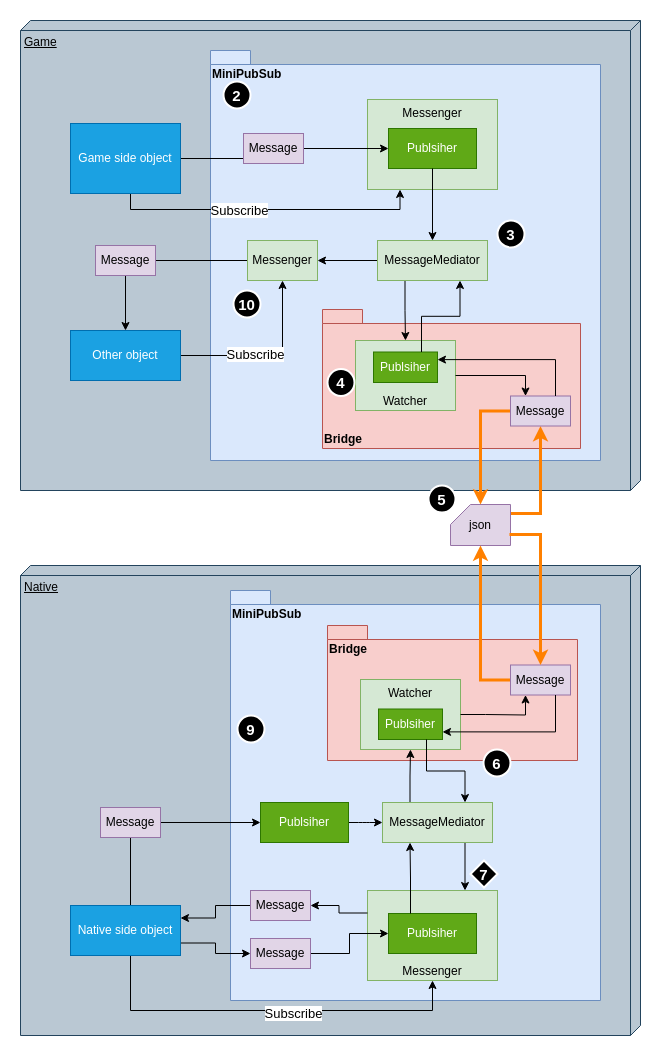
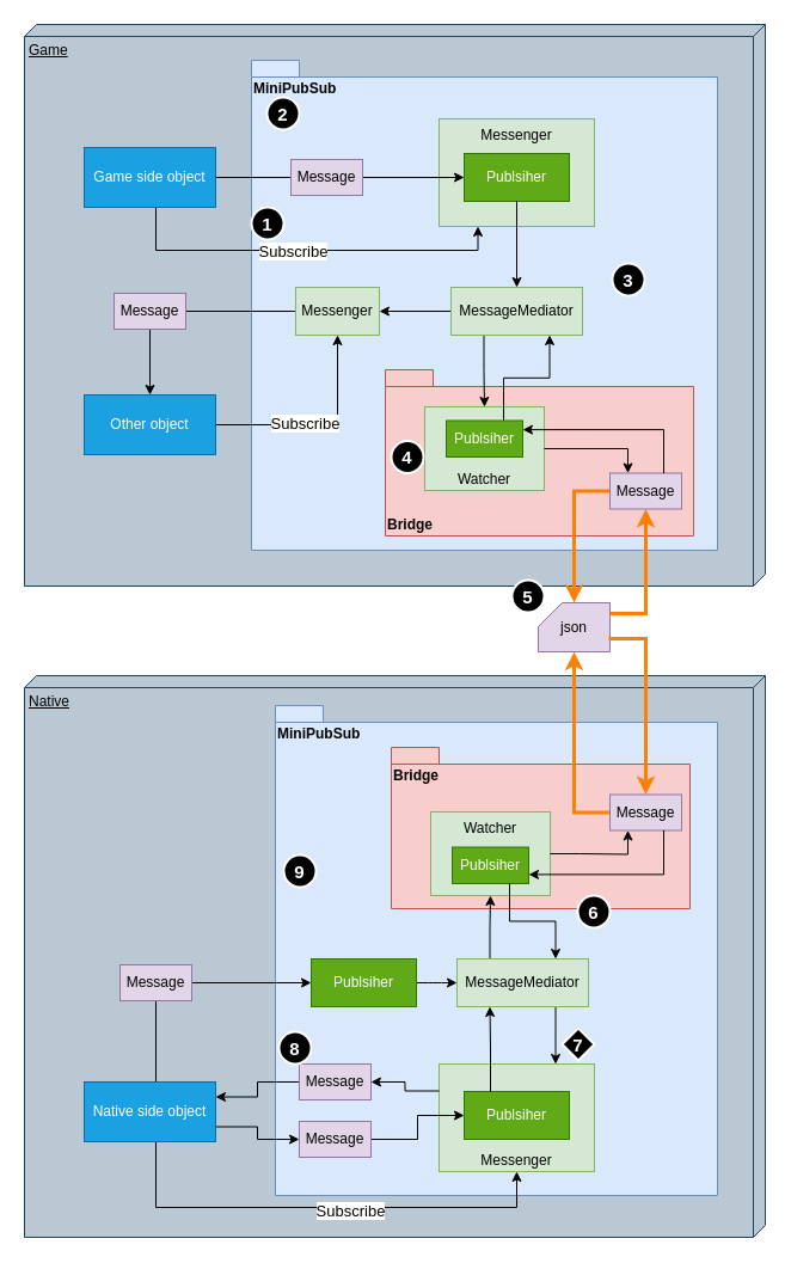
  <mxCell id="0" />
  <mxCell id="1" parent="0" />
  <mxCell id="2" value="Game" style="verticalAlign=top;align=left;spacingTop=8;spacingLeft=2;spacingRight=12;shape=cube;size=10;direction=south;fontStyle=4;html=1;whiteSpace=wrap;rotation=0;labelBackgroundColor=none;rounded=0;fillStyle=auto;fillColor=#bac8d3;strokeColor=#23445d;" parent="1" vertex="1"><mxGeometry x="20" y="20" width="620" height="470" as="geometry" /></mxCell>
  <mxCell id="3" value="Native" style="verticalAlign=top;align=left;spacingTop=8;spacingLeft=2;spacingRight=12;shape=cube;size=10;direction=south;fontStyle=4;html=1;whiteSpace=wrap;rotation=0;labelBackgroundColor=none;rounded=0;fillColor=#bac8d3;strokeColor=#23445d;" parent="1" vertex="1"><mxGeometry x="20" y="565" width="620" height="470" as="geometry" /></mxCell>
  <mxCell id="4" value="MiniPubSub" style="shape=folder;fontStyle=1;spacingTop=10;tabWidth=40;tabHeight=14;tabPosition=left;html=1;whiteSpace=wrap;fillColor=#dae8fc;strokeColor=#6c8ebf;verticalAlign=top;align=left;rounded=0;" parent="1" vertex="1"><mxGeometry x="210" y="50" width="390" height="410" as="geometry" /></mxCell>
  <mxCell id="5" value="Game Bridge" style="shape=folder;fontStyle=1;spacingTop=10;tabWidth=40;tabHeight=14;tabPosition=left;html=1;whiteSpace=wrap;fillColor=#d5e8d4;strokeColor=#82b366;rounded=0;" parent="1" vertex="1"><mxGeometry x="492" y="624" width="70" height="50" as="geometry" /></mxCell>
  <mxCell id="6" value="Bridge" style="shape=folder;fontStyle=1;spacingTop=10;tabWidth=40;tabHeight=14;tabPosition=left;html=1;whiteSpace=wrap;fillColor=#f8cecc;strokeColor=#b85450;verticalAlign=bottom;align=left;rounded=0;" parent="1" vertex="1"><mxGeometry x="322" y="309" width="258" height="139" as="geometry" /></mxCell>
  <mxCell id="7" style="edgeStyle=orthogonalEdgeStyle;rounded=0;orthogonalLoop=1;jettySize=auto;html=1;entryX=1;entryY=0.5;entryDx=0;entryDy=0;" parent="1" source="9" target="45" edge="1"><mxGeometry relative="1" as="geometry" /></mxCell>
  <mxCell id="8" style="edgeStyle=orthogonalEdgeStyle;rounded=0;orthogonalLoop=1;jettySize=auto;html=1;exitX=0.25;exitY=1;exitDx=0;exitDy=0;" parent="1" source="9" target="58" edge="1"><mxGeometry relative="1" as="geometry" /></mxCell>
  <mxCell id="9" value="MessageMediator" style="html=1;whiteSpace=wrap;labelBackgroundColor=none;fillColor=#d5e8d4;strokeColor=#82b366;rounded=0;" parent="1" vertex="1"><mxGeometry x="377" y="240" width="110" height="40" as="geometry" /></mxCell>
  <mxCell id="10" value="" style="group;rounded=0;" parent="1" vertex="1" connectable="0"><mxGeometry x="362" y="99" width="130" height="90" as="geometry" /></mxCell>
  <mxCell id="11" value="Messenger" style="html=1;whiteSpace=wrap;labelBackgroundColor=none;fillColor=#d5e8d4;strokeColor=#82b366;verticalAlign=top;horizontal=1;align=center;rounded=0;" parent="10" vertex="1"><mxGeometry x="5" width="130" height="90" as="geometry" /></mxCell>
  <mxCell id="12" value="Publsiher" style="html=1;whiteSpace=wrap;labelBackgroundColor=none;fillColor=#60a917;strokeColor=#2D7600;fontColor=#ffffff;rounded=0;" parent="10" vertex="1"><mxGeometry x="26" y="29" width="88" height="40" as="geometry" /></mxCell>
  <mxCell id="13" style="edgeStyle=orthogonalEdgeStyle;rounded=0;orthogonalLoop=1;jettySize=auto;html=1;entryX=0;entryY=0.5;entryDx=0;entryDy=0;" parent="1" source="16" target="12" edge="1"><mxGeometry relative="1" as="geometry" /></mxCell>
  <mxCell id="14" style="edgeStyle=orthogonalEdgeStyle;orthogonalLoop=1;jettySize=auto;html=1;exitX=1;exitY=0.75;exitDx=0;exitDy=0;entryX=0.25;entryY=1;entryDx=0;entryDy=0;rounded=0;curved=0;" parent="1" source="16" target="11" edge="1"><mxGeometry relative="1" as="geometry"><Array as="points"><mxPoint x="130" y="161" /><mxPoint x="130" y="209" /><mxPoint x="399" y="209" /></Array></mxGeometry></mxCell>
  <mxCell id="15" value="&lt;font style=&quot;font-size: 13px;&quot;&gt;Subscribe&lt;/font&gt;" style="edgeLabel;html=1;align=center;verticalAlign=middle;resizable=0;points=[];" parent="14" vertex="1" connectable="0"><mxGeometry x="0.099" relative="1" as="geometry"><mxPoint as="offset" /></mxGeometry></mxCell>
- <mxCell id="16" value="Game side object" style="html=1;whiteSpace=wrap;fillColor=#1ba1e2;fontColor=#ffffff;strokeColor=#006EAF;rounded=0;" parent="1" vertex="1"><mxGeometry x="70" y="123" width="110" height="70" as="geometry" /></mxCell>
+ <mxCell id="16" value="Game side object" style="html=1;whiteSpace=wrap;fillColor=#1ba1e2;fontColor=#ffffff;strokeColor=#006EAF;rounded=0;" parent="1" vertex="1"><mxGeometry x="70" y="123" width="110" height="50" as="geometry" /></mxCell>
  <mxCell id="17" value="Message" style="html=1;whiteSpace=wrap;labelBackgroundColor=none;fillColor=#e1d5e7;strokeColor=#9673a6;rounded=0;" parent="1" vertex="1"><mxGeometry x="243" y="133" width="60" height="30" as="geometry" /></mxCell>
  <mxCell id="18" style="edgeStyle=orthogonalEdgeStyle;rounded=0;orthogonalLoop=1;jettySize=auto;html=1;exitX=0.967;exitY=0.22;exitDx=0;exitDy=0;exitPerimeter=0;entryX=0.5;entryY=1;entryDx=0;entryDy=0;strokeColor=#FF8000;strokeWidth=3;" parent="1" source="19" target="21" edge="1"><mxGeometry relative="1" as="geometry"><Array as="points"><mxPoint x="540" y="513" /></Array></mxGeometry></mxCell>
  <mxCell id="19" value="json" style="shape=card;whiteSpace=wrap;html=1;fillColor=#e1d5e7;strokeColor=#9673a6;size=20;rounded=0;" parent="1" vertex="1"><mxGeometry x="450" y="504" width="60" height="41" as="geometry" /></mxCell>
  <mxCell id="20" style="edgeStyle=orthogonalEdgeStyle;rounded=0;orthogonalLoop=1;jettySize=auto;html=1;strokeColor=#FF8000;strokeWidth=3;" parent="1" source="21" target="19" edge="1"><mxGeometry relative="1" as="geometry"><Array as="points"><mxPoint x="480" y="411" /></Array></mxGeometry></mxCell>
  <mxCell id="21" value="Message" style="html=1;whiteSpace=wrap;labelBackgroundColor=none;fillColor=#e1d5e7;strokeColor=#9673a6;rounded=0;" parent="1" vertex="1"><mxGeometry x="510" y="395.5" width="60" height="30" as="geometry" /></mxCell>
  <mxCell id="22" value="MiniPubSub" style="shape=folder;fontStyle=1;spacingTop=10;tabWidth=40;tabHeight=14;tabPosition=left;html=1;whiteSpace=wrap;fillColor=#dae8fc;strokeColor=#6c8ebf;verticalAlign=top;align=left;rounded=0;" parent="1" vertex="1"><mxGeometry x="230" y="590" width="370" height="410" as="geometry" /></mxCell>
  <mxCell id="23" value="Bridge" style="shape=folder;fontStyle=1;spacingTop=10;tabWidth=40;tabHeight=14;tabPosition=left;html=1;whiteSpace=wrap;fillColor=#f8cecc;strokeColor=#b85450;verticalAlign=top;align=left;rounded=0;" parent="1" vertex="1"><mxGeometry x="327" y="625" width="250" height="135" as="geometry" /></mxCell>
  <mxCell id="24" style="edgeStyle=orthogonalEdgeStyle;rounded=0;orthogonalLoop=1;jettySize=auto;html=1;exitX=0.25;exitY=0;exitDx=0;exitDy=0;" parent="1" source="26" target="52" edge="1"><mxGeometry relative="1" as="geometry" /></mxCell>
  <mxCell id="25" style="edgeStyle=orthogonalEdgeStyle;rounded=0;orthogonalLoop=1;jettySize=auto;html=1;exitX=0.75;exitY=1;exitDx=0;exitDy=0;entryX=0.75;entryY=0;entryDx=0;entryDy=0;" parent="1" source="26" target="28" edge="1"><mxGeometry relative="1" as="geometry" /></mxCell>
  <mxCell id="26" value="MessageMediator" style="html=1;whiteSpace=wrap;labelBackgroundColor=none;fillColor=#d5e8d4;strokeColor=#82b366;rounded=0;" parent="1" vertex="1"><mxGeometry x="382" y="802" width="110" height="40" as="geometry" /></mxCell>
  <mxCell id="27" value="" style="group;verticalAlign=bottom;align=center;rounded=0;" parent="1" vertex="1" connectable="0"><mxGeometry x="367" y="890" width="130" height="90" as="geometry" /></mxCell>
  <mxCell id="28" value="Messenger" style="html=1;whiteSpace=wrap;labelBackgroundColor=none;fillColor=#d5e8d4;strokeColor=#82b366;verticalAlign=bottom;horizontal=1;align=center;rounded=0;" parent="27" vertex="1"><mxGeometry width="130" height="90" as="geometry" /></mxCell>
  <mxCell id="29" value="Publsiher" style="html=1;whiteSpace=wrap;labelBackgroundColor=none;fillColor=#60a917;strokeColor=#2D7600;fontColor=#ffffff;rounded=0;" parent="27" vertex="1"><mxGeometry x="21" y="23" width="88" height="40" as="geometry" /></mxCell>
  <mxCell id="30" style="edgeStyle=orthogonalEdgeStyle;rounded=0;orthogonalLoop=1;jettySize=auto;html=1;entryX=1;entryY=0.25;entryDx=0;entryDy=0;" parent="1" source="31" target="38" edge="1"><mxGeometry relative="1" as="geometry" /></mxCell>
  <mxCell id="31" value="Message" style="html=1;whiteSpace=wrap;labelBackgroundColor=none;fillColor=#e1d5e7;strokeColor=#9673a6;rounded=0;" parent="1" vertex="1"><mxGeometry x="250" y="890" width="60" height="30" as="geometry" /></mxCell>
  <mxCell id="32" style="edgeStyle=orthogonalEdgeStyle;rounded=0;orthogonalLoop=1;jettySize=auto;html=1;entryX=0.5;entryY=1;entryDx=0;entryDy=0;entryPerimeter=0;strokeColor=#FF8000;strokeWidth=3;" parent="1" source="33" target="19" edge="1"><mxGeometry relative="1" as="geometry"><mxPoint x="480" y="550" as="targetPoint" /><Array as="points"><mxPoint x="480" y="680" /></Array></mxGeometry></mxCell>
  <mxCell id="33" value="Message" style="html=1;whiteSpace=wrap;labelBackgroundColor=none;fillColor=#e1d5e7;strokeColor=#9673a6;rounded=0;" parent="1" vertex="1"><mxGeometry x="510" y="664.5" width="60" height="30" as="geometry" /></mxCell>
  <mxCell id="34" style="edgeStyle=orthogonalEdgeStyle;rounded=0;orthogonalLoop=1;jettySize=auto;html=1;exitX=1;exitY=0.75;exitDx=0;exitDy=0;entryX=0;entryY=0.5;entryDx=0;entryDy=0;" parent="1" source="38" target="40" edge="1"><mxGeometry relative="1" as="geometry" /></mxCell>
  <mxCell id="35" style="edgeStyle=orthogonalEdgeStyle;orthogonalLoop=1;jettySize=auto;html=1;entryX=0;entryY=0.5;entryDx=0;entryDy=0;rounded=0;" parent="1" source="38" target="65" edge="1"><mxGeometry relative="1" as="geometry"><Array as="points"><mxPoint x="130" y="822" /></Array></mxGeometry></mxCell>
  <mxCell id="36" style="edgeStyle=orthogonalEdgeStyle;orthogonalLoop=1;jettySize=auto;html=1;entryX=0.5;entryY=1;entryDx=0;entryDy=0;rounded=0;curved=0;" parent="1" source="38" target="28" edge="1"><mxGeometry relative="1" as="geometry"><Array as="points"><mxPoint x="130" y="1010" /><mxPoint x="432" y="1010" /></Array></mxGeometry></mxCell>
  <mxCell id="37" value="&lt;font style=&quot;font-size: 13px;&quot;&gt;Subscribe&lt;/font&gt;" style="edgeLabel;html=1;align=center;verticalAlign=middle;resizable=0;points=[];" parent="36" vertex="1" connectable="0"><mxGeometry x="0.12" y="-2" relative="1" as="geometry"><mxPoint as="offset" /></mxGeometry></mxCell>
  <mxCell id="38" value="Native side object" style="html=1;whiteSpace=wrap;fillColor=#1ba1e2;fontColor=#ffffff;strokeColor=#006EAF;rounded=0;" parent="1" vertex="1"><mxGeometry x="70" y="905" width="110" height="50" as="geometry" /></mxCell>
  <mxCell id="39" style="edgeStyle=orthogonalEdgeStyle;rounded=0;orthogonalLoop=1;jettySize=auto;html=1;" parent="1" source="40" target="29" edge="1"><mxGeometry relative="1" as="geometry" /></mxCell>
  <mxCell id="40" value="Message" style="html=1;whiteSpace=wrap;labelBackgroundColor=none;fillColor=#e1d5e7;strokeColor=#9673a6;rounded=0;" parent="1" vertex="1"><mxGeometry x="250" y="938" width="60" height="30" as="geometry" /></mxCell>
  <mxCell id="41" style="edgeStyle=orthogonalEdgeStyle;rounded=0;orthogonalLoop=1;jettySize=auto;html=1;exitX=0.25;exitY=0;exitDx=0;exitDy=0;entryX=0.25;entryY=1;entryDx=0;entryDy=0;" parent="1" source="29" target="26" edge="1"><mxGeometry relative="1" as="geometry" /></mxCell>
  <mxCell id="42" style="edgeStyle=orthogonalEdgeStyle;rounded=0;orthogonalLoop=1;jettySize=auto;html=1;exitX=0;exitY=0.25;exitDx=0;exitDy=0;entryX=1;entryY=0.5;entryDx=0;entryDy=0;" parent="1" source="28" target="31" edge="1"><mxGeometry relative="1" as="geometry" /></mxCell>
  <mxCell id="43" style="edgeStyle=orthogonalEdgeStyle;rounded=0;orthogonalLoop=1;jettySize=auto;html=1;exitX=0.5;exitY=1;exitDx=0;exitDy=0;" parent="1" source="12" target="9" edge="1"><mxGeometry relative="1" as="geometry" /></mxCell>
  <mxCell id="44" style="edgeStyle=orthogonalEdgeStyle;rounded=0;orthogonalLoop=1;jettySize=auto;html=1;entryX=0.5;entryY=0;entryDx=0;entryDy=0;" parent="1" source="45" target="48" edge="1"><mxGeometry relative="1" as="geometry" /></mxCell>
  <mxCell id="45" value="Messenger" style="html=1;whiteSpace=wrap;labelBackgroundColor=none;fillColor=#d5e8d4;strokeColor=#82b366;verticalAlign=middle;horizontal=1;align=center;rounded=0;" parent="1" vertex="1"><mxGeometry x="247" y="240" width="70" height="40" as="geometry" /></mxCell>
  <mxCell id="46" style="edgeStyle=orthogonalEdgeStyle;orthogonalLoop=1;jettySize=auto;html=1;exitX=1;exitY=0.5;exitDx=0;exitDy=0;entryX=0.5;entryY=1;entryDx=0;entryDy=0;rounded=0;curved=0;" parent="1" source="48" target="45" edge="1"><mxGeometry relative="1" as="geometry" /></mxCell>
  <mxCell id="47" value="&lt;font style=&quot;font-size: 13px;&quot;&gt;Subscribe&lt;/font&gt;" style="edgeLabel;html=1;align=center;verticalAlign=middle;resizable=0;points=[];" parent="46" vertex="1" connectable="0"><mxGeometry x="-0.169" y="2" relative="1" as="geometry"><mxPoint as="offset" /></mxGeometry></mxCell>
  <mxCell id="48" value="Other object" style="html=1;whiteSpace=wrap;fillColor=#1ba1e2;fontColor=#ffffff;strokeColor=#006EAF;rounded=0;" parent="1" vertex="1"><mxGeometry x="70" y="330" width="110" height="50" as="geometry" /></mxCell>
  <mxCell id="49" value="Message" style="html=1;whiteSpace=wrap;labelBackgroundColor=none;fillColor=#e1d5e7;strokeColor=#9673a6;rounded=0;" parent="1" vertex="1"><mxGeometry x="95" y="245" width="60" height="30" as="geometry" /></mxCell>
  <mxCell id="50" value="" style="group;rounded=0;" parent="1" vertex="1" connectable="0"><mxGeometry x="360" y="669" width="100" height="80" as="geometry" /></mxCell>
  <mxCell id="51" value="" style="group;rounded=0;" parent="50" vertex="1" connectable="0"><mxGeometry y="10" width="100" height="70" as="geometry" /></mxCell>
  <mxCell id="52" value="Watcher" style="html=1;whiteSpace=wrap;labelBackgroundColor=none;fillColor=#d5e8d4;strokeColor=#82b366;verticalAlign=top;horizontal=1;align=center;rounded=0;" parent="51" vertex="1"><mxGeometry width="100" height="70" as="geometry" /></mxCell>
  <mxCell id="53" value="Publsiher" style="html=1;whiteSpace=wrap;labelBackgroundColor=none;fillColor=#60a917;strokeColor=#2D7600;fontColor=#ffffff;rounded=0;" parent="51" vertex="1"><mxGeometry x="18" y="29.5" width="64" height="30.5" as="geometry" /></mxCell>
  <mxCell id="54" style="edgeStyle=orthogonalEdgeStyle;rounded=0;orthogonalLoop=1;jettySize=auto;html=1;exitX=0.75;exitY=1;exitDx=0;exitDy=0;entryX=1;entryY=0.75;entryDx=0;entryDy=0;" parent="1" source="33" target="53" edge="1"><mxGeometry relative="1" as="geometry" /></mxCell>
  <mxCell id="55" style="edgeStyle=orthogonalEdgeStyle;rounded=0;orthogonalLoop=1;jettySize=auto;html=1;exitX=1;exitY=0.5;exitDx=0;exitDy=0;entryX=0.25;entryY=1;entryDx=0;entryDy=0;" parent="1" source="52" target="33" edge="1"><mxGeometry relative="1" as="geometry" /></mxCell>
  <mxCell id="56" style="edgeStyle=orthogonalEdgeStyle;rounded=0;orthogonalLoop=1;jettySize=auto;html=1;exitX=0.75;exitY=1;exitDx=0;exitDy=0;entryX=0.75;entryY=0;entryDx=0;entryDy=0;" parent="1" source="53" target="26" edge="1"><mxGeometry relative="1" as="geometry" /></mxCell>
  <mxCell id="57" value="" style="group;verticalAlign=bottom;rounded=0;" parent="1" vertex="1" connectable="0"><mxGeometry x="355" y="340" width="100" height="70" as="geometry" /></mxCell>
  <mxCell id="58" value="Watcher" style="html=1;whiteSpace=wrap;labelBackgroundColor=none;fillColor=#d5e8d4;strokeColor=#82b366;verticalAlign=bottom;horizontal=1;align=center;rounded=0;" parent="57" vertex="1"><mxGeometry width="100" height="70" as="geometry" /></mxCell>
  <mxCell id="59" value="Publsiher" style="html=1;whiteSpace=wrap;labelBackgroundColor=none;fillColor=#60a917;strokeColor=#2D7600;fontColor=#ffffff;rounded=0;" parent="57" vertex="1"><mxGeometry x="18" y="11.5" width="64" height="30.5" as="geometry" /></mxCell>
  <mxCell id="60" style="edgeStyle=orthogonalEdgeStyle;rounded=0;orthogonalLoop=1;jettySize=auto;html=1;exitX=0.75;exitY=0;exitDx=0;exitDy=0;entryX=0.75;entryY=1;entryDx=0;entryDy=0;" parent="1" source="59" target="9" edge="1"><mxGeometry relative="1" as="geometry" /></mxCell>
  <mxCell id="61" style="edgeStyle=orthogonalEdgeStyle;rounded=0;orthogonalLoop=1;jettySize=auto;html=1;exitX=0.75;exitY=0;exitDx=0;exitDy=0;entryX=1;entryY=0.25;entryDx=0;entryDy=0;" parent="1" source="21" target="59" edge="1"><mxGeometry relative="1" as="geometry" /></mxCell>
  <mxCell id="62" style="edgeStyle=orthogonalEdgeStyle;rounded=0;orthogonalLoop=1;jettySize=auto;html=1;exitX=1;exitY=0.5;exitDx=0;exitDy=0;entryX=0.25;entryY=0;entryDx=0;entryDy=0;" parent="1" source="58" target="21" edge="1"><mxGeometry relative="1" as="geometry" /></mxCell>
  <mxCell id="63" style="edgeStyle=orthogonalEdgeStyle;rounded=0;orthogonalLoop=1;jettySize=auto;html=1;exitX=0.983;exitY=0.732;exitDx=0;exitDy=0;exitPerimeter=0;entryX=0.5;entryY=0;entryDx=0;entryDy=0;strokeColor=#FF8000;strokeWidth=3;" parent="1" source="19" target="33" edge="1"><mxGeometry relative="1" as="geometry" /></mxCell>
  <mxCell id="64" style="edgeStyle=orthogonalEdgeStyle;orthogonalLoop=1;jettySize=auto;html=1;" parent="1" source="65" target="26" edge="1"><mxGeometry relative="1" as="geometry" /></mxCell>
  <mxCell id="65" value="Publsiher" style="html=1;whiteSpace=wrap;labelBackgroundColor=none;fillColor=#60a917;strokeColor=#2D7600;fontColor=#ffffff;rounded=0;" parent="1" vertex="1"><mxGeometry x="260" y="802" width="88" height="40" as="geometry" /></mxCell>
  <mxCell id="66" value="Message" style="html=1;whiteSpace=wrap;labelBackgroundColor=none;fillColor=#e1d5e7;strokeColor=#9673a6;rounded=0;" parent="1" vertex="1"><mxGeometry x="100" y="807" width="60" height="30" as="geometry" /></mxCell>
+ <mxCell id="67" value="&lt;font style=&quot;font-size: 15px;&quot; color=&quot;#ffffff&quot;&gt;&lt;b&gt;1&lt;/b&gt;&lt;/font&gt;" style="ellipse;whiteSpace=wrap;html=1;aspect=fixed;fillColor=#000000;strokeColor=#FFFFFF;strokeWidth=2;" parent="1" vertex="1"><mxGeometry x="210" y="173" width="27" height="27" as="geometry" /></mxCell>
  <mxCell id="68" value="&lt;font style=&quot;font-size: 15px;&quot; color=&quot;#ffffff&quot;&gt;&lt;b&gt;2&lt;/b&gt;&lt;/font&gt;" style="ellipse;whiteSpace=wrap;html=1;aspect=fixed;fillColor=#000000;strokeColor=#FFFFFF;strokeWidth=2;" parent="1" vertex="1"><mxGeometry x="223" y="81" width="27" height="27" as="geometry" /></mxCell>
- <mxCell id="69" value="&lt;font style=&quot;font-size: 15px;&quot; color=&quot;#ffffff&quot;&gt;&lt;b&gt;3&lt;/b&gt;&lt;/font&gt;" style="ellipse;whiteSpace=wrap;html=1;aspect=fixed;fillColor=#000000;strokeColor=#FFFFFF;strokeWidth=2;" parent="1" vertex="1"><mxGeometry x="497" y="220" width="27" height="27" as="geometry" /></mxCell>
+ <mxCell id="69" value="&lt;font style=&quot;font-size: 15px;&quot; color=&quot;#ffffff&quot;&gt;&lt;b&gt;3&lt;/b&gt;&lt;/font&gt;" style="ellipse;whiteSpace=wrap;html=1;aspect=fixed;fillColor=#000000;strokeColor=#FFFFFF;strokeWidth=2;" parent="1" vertex="1"><mxGeometry x="512" y="220" width="27" height="27" as="geometry" /></mxCell>
  <mxCell id="70" value="&lt;font style=&quot;font-size: 15px;&quot; color=&quot;#ffffff&quot;&gt;&lt;b&gt;4&lt;/b&gt;&lt;/font&gt;" style="ellipse;whiteSpace=wrap;html=1;aspect=fixed;fillColor=#000000;strokeColor=#FFFFFF;strokeWidth=2;" parent="1" vertex="1"><mxGeometry x="327" y="368.5" width="27" height="27" as="geometry" /></mxCell>
  <mxCell id="71" value="&lt;font style=&quot;font-size: 15px;&quot; color=&quot;#ffffff&quot;&gt;&lt;b&gt;5&lt;/b&gt;&lt;/font&gt;" style="ellipse;whiteSpace=wrap;html=1;aspect=fixed;fillColor=#000000;strokeColor=#FFFFFF;strokeWidth=2;" parent="1" vertex="1"><mxGeometry x="428" y="485" width="27" height="27" as="geometry" /></mxCell>
  <mxCell id="72" value="&lt;font style=&quot;font-size: 15px;&quot; color=&quot;#ffffff&quot;&gt;&lt;b&gt;6&lt;/b&gt;&lt;/font&gt;" style="ellipse;whiteSpace=wrap;html=1;aspect=fixed;fillColor=#000000;strokeColor=#FFFFFF;strokeWidth=2;" parent="1" vertex="1"><mxGeometry x="483" y="749" width="27" height="27" as="geometry" /></mxCell>
  <mxCell id="73" value="&lt;font style=&quot;font-size: 15px;&quot; color=&quot;#ffffff&quot;&gt;&lt;b&gt;7&lt;/b&gt;&lt;/font&gt;" style="rhombus;whiteSpace=wrap;html=1;aspect=fixed;fillColor=#000000;strokeColor=#FFFFFF;strokeWidth=2;" parent="1" vertex="1"><mxGeometry x="470" y="860" width="27" height="27" as="geometry" /></mxCell>
+ <mxCell id="74" value="&lt;font style=&quot;font-size: 15px;&quot; color=&quot;#ffffff&quot;&gt;&lt;b&gt;8&lt;/b&gt;&lt;/font&gt;" style="ellipse;whiteSpace=wrap;html=1;aspect=fixed;fillColor=#000000;strokeColor=#FFFFFF;strokeWidth=2;" parent="1" vertex="1"><mxGeometry x="233" y="863" width="27" height="27" as="geometry" /></mxCell>
  <mxCell id="75" value="&lt;font style=&quot;font-size: 15px;&quot; color=&quot;#ffffff&quot;&gt;&lt;b&gt;9&lt;/b&gt;&lt;/font&gt;" style="ellipse;whiteSpace=wrap;html=1;aspect=fixed;fillColor=#000000;strokeColor=#FFFFFF;strokeWidth=2;" parent="1" vertex="1"><mxGeometry x="237" y="715" width="27" height="27" as="geometry" /></mxCell>
- <mxCell id="76" value="&lt;font style=&quot;font-size: 15px;&quot; color=&quot;#ffffff&quot;&gt;&lt;b&gt;10&lt;/b&gt;&lt;/font&gt;" style="ellipse;whiteSpace=wrap;html=1;aspect=fixed;fillColor=#000000;strokeColor=#FFFFFF;strokeWidth=2;" parent="1" vertex="1"><mxGeometry x="233" y="290" width="27" height="27" as="geometry" /></mxCell>
